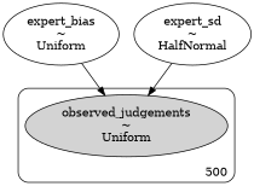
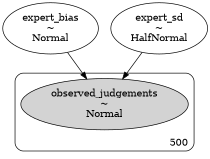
  digraph {
    node [shape=ellipse]
-   n1 [label="observed_judgements\n~\nUniform" style=filled]
-   n2 [label="expert_bias\n~\nUniform"]
+   n1 [label="observed_judgements\n~\nNormal" style=filled]
+   n2 [label="expert_bias\n~\nNormal"]
    n3 [label="expert_sd\n~\nHalfNormal"]
    subgraph cluster_1 {
      label=500
      labeljust=r
      labelloc=b
      style=rounded
      n1
    }
    n2 -> n1
    n3 -> n1
  }
